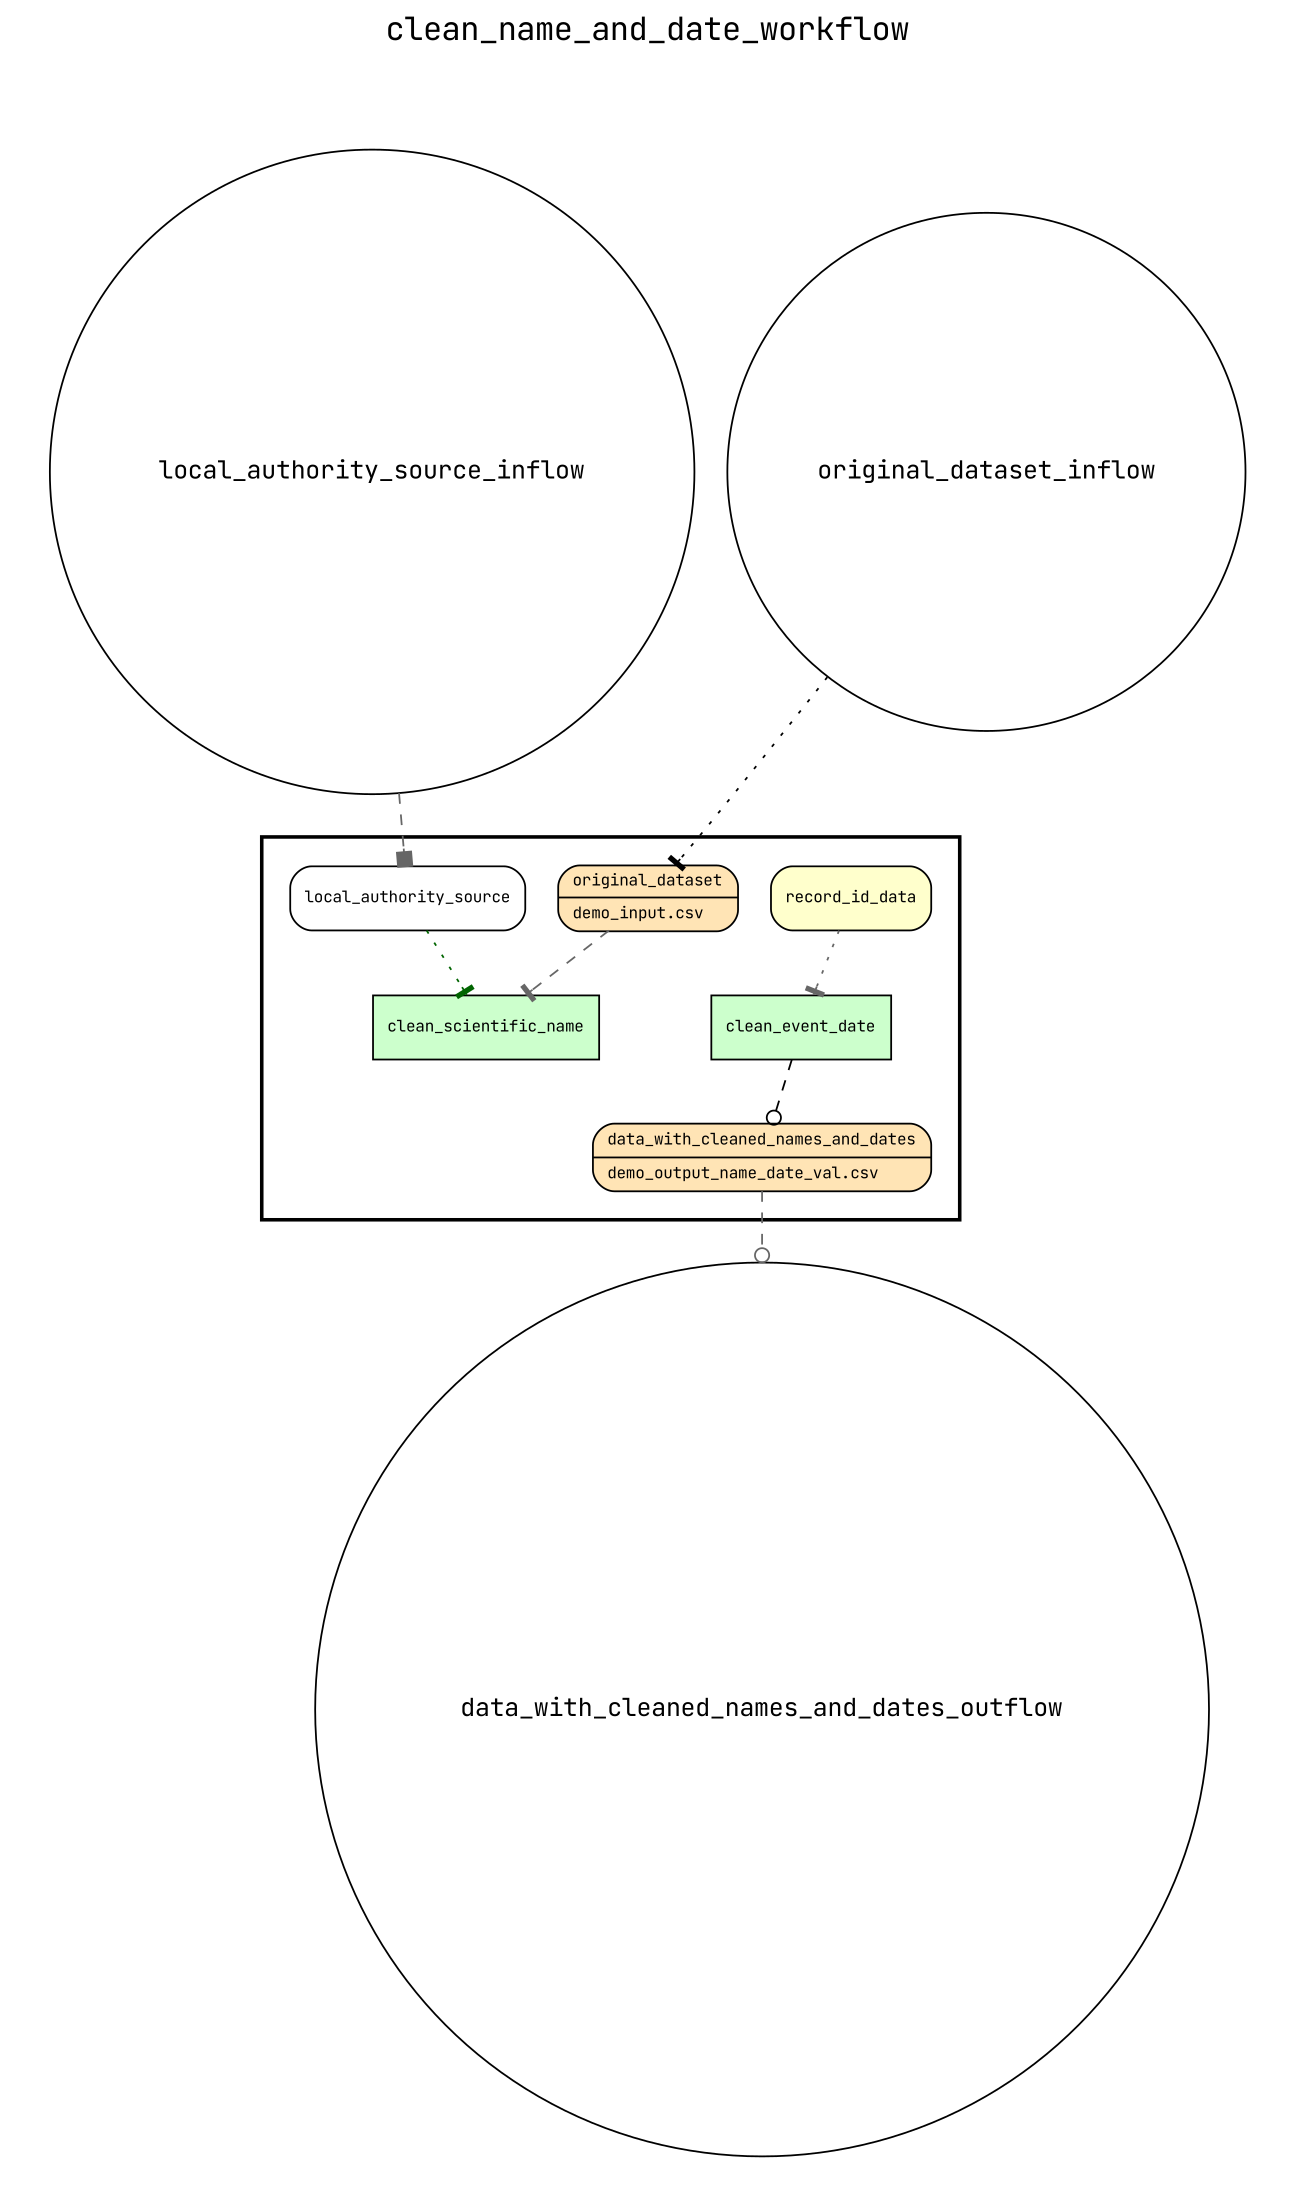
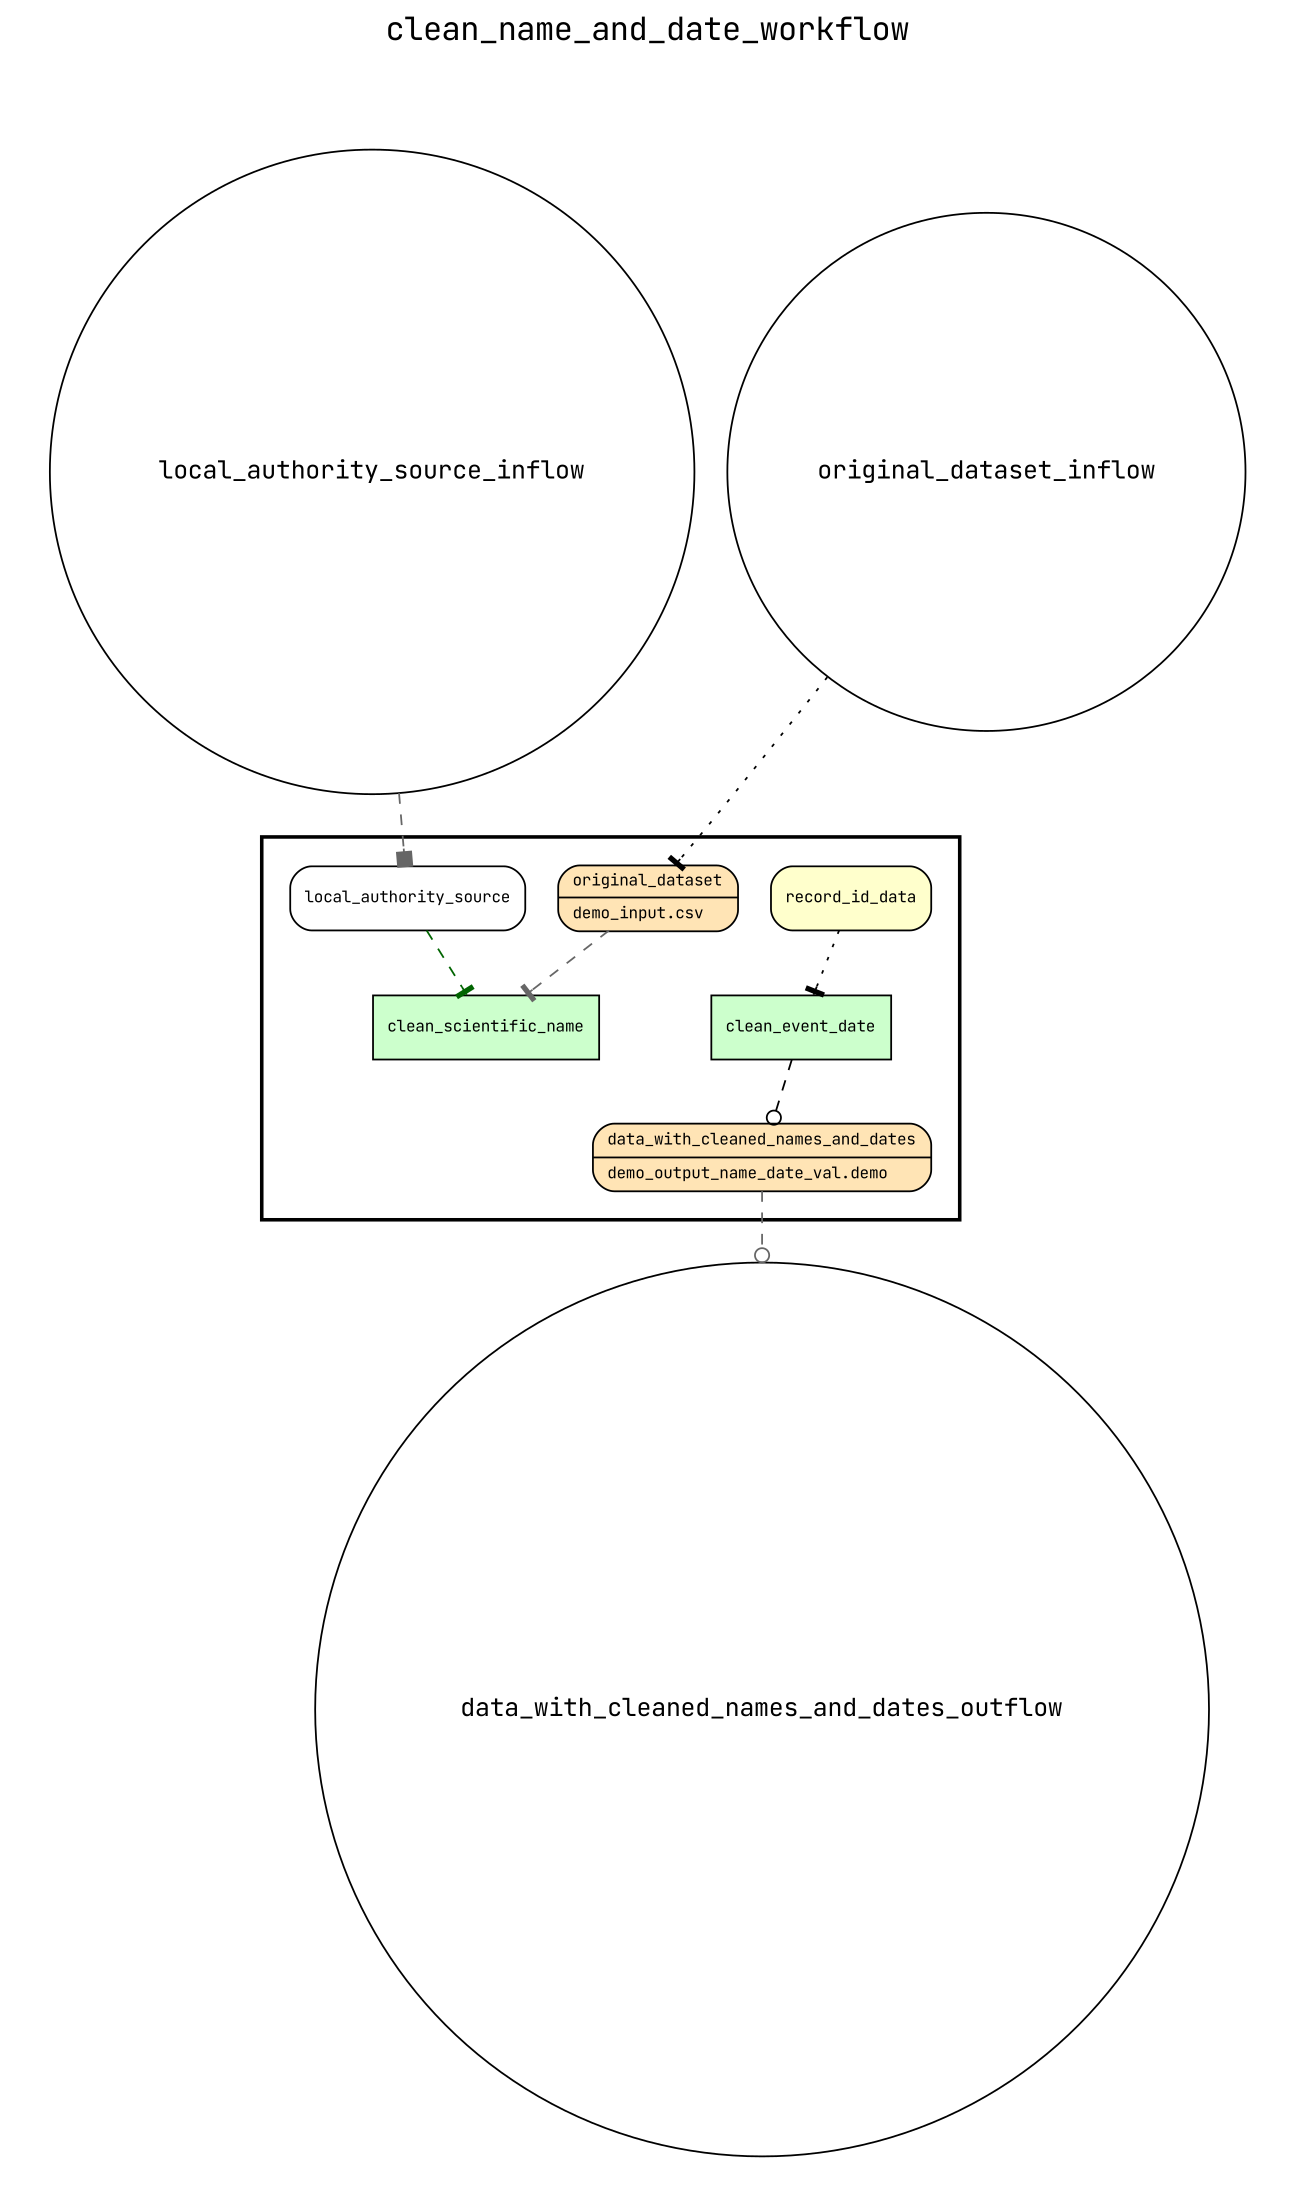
  digraph {
    fontname="JetBrains Mono"
    fontsize=18
    label=clean_name_and_date_workflow
    labelloc=t
    rankdir=TB
    node [fillcolor="#FFFFFF" fontname="JetBrains Mono" fontsize=9 peripheries=1 shape=box style="rounded,filled"]
    edge [arrowhead=tee color=gray40 fontname="JetBrains Mono" style=dashed]
    clean_scientific_name [fillcolor="#CCFFCC" style=filled]
    clean_event_date [fillcolor="#CCFFCC" style=filled]
    record_id_data [fillcolor="#FFFFCC"]
    n4 [fillcolor="#FFE4B5" label="{<f0> original_dataset |<f1>demo_input.csv\l}" rankdir=LR shape=record]
-   n5 [fillcolor="#FFE4B5" label="{<f0> data_with_cleaned_names_and_dates |<f1>demo_output_name_date_val.csv\l}" rankdir=LR shape=record]
+   n5 [fillcolor="#FFE4B5" label="{<f0> data_with_cleaned_names_and_dates |<f1>demo_output_name_date_val.demo\l}" rankdir=LR shape=record]
    local_authority_source
    original_dataset_inflow [shape=circle width=0.2 fontsize="" style=""]
    local_authority_source_inflow [shape=circle width=0.2 fontsize="" style=""]
    data_with_cleaned_names_and_dates_outflow [shape=circle width=0.2 fontsize="" style=""]
    subgraph cluster_1 {
      color=black
      label=""
      penwidth=2
      subgraph cluster_2 {
        color=white
        label=""
        penwidth=2
        clean_scientific_name
        clean_event_date
        record_id_data
        n4
        n5
        local_authority_source
      }
    }
    subgraph cluster_3 {
      color=white
      label=""
      penwidth=2
      subgraph cluster_4 {
        color=white
        label=""
        penwidth=2
        original_dataset_inflow
        local_authority_source_inflow
      }
    }
    subgraph cluster_5 {
      color=white
      label=""
      penwidth=2
      subgraph cluster_6 {
        color=white
        label=""
        penwidth=2
        data_with_cleaned_names_and_dates_outflow
      }
    }
    clean_event_date -> n5 [arrowhead=odot color=black]
-   record_id_data -> clean_event_date [style=dotted]
+   record_id_data -> clean_event_date [color=black style=dotted]
    n4 -> clean_scientific_name
    n5 -> data_with_cleaned_names_and_dates_outflow [arrowhead=odot]
-   local_authority_source -> clean_scientific_name [color=darkgreen style=dotted]
+   local_authority_source -> clean_scientific_name [color=darkgreen]
    original_dataset_inflow -> n4 [color=black style=dotted]
    local_authority_source_inflow -> local_authority_source [arrowhead=box]
  }
